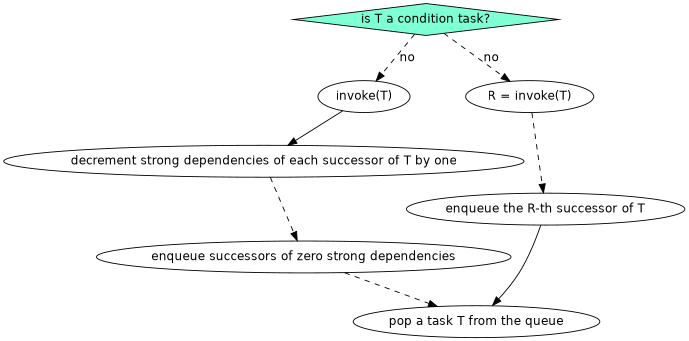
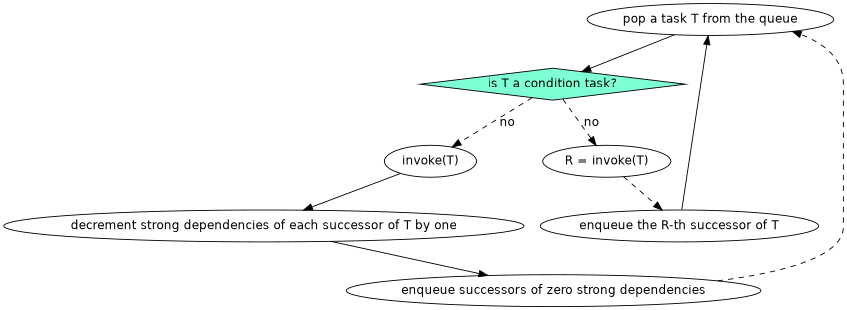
  digraph {
    fontname="DejaVu Sans"
    node [fontname="DejaVu Sans"]
    edge [fontname="DejaVu Sans"]
    n1 [label="pop a task T from the queue"]
    n2 [color=black fillcolor=aquamarine label="is T a condition task?" shape=diamond style=filled]
    n3 [label="invoke(T)"]
    n4 [label="R = invoke(T)"]
    n5 [label="decrement strong dependencies of each successor of T by one"]
    n6 [label="enqueue the R-th successor of T"]
    n7 [label="enqueue successors of zero strong dependencies"]
+   n1 -> n2
    n2 -> n3 [label=no style=dashed]
    n2 -> n4 [label=no style=dashed]
    n3 -> n5
    n4 -> n6 [style=dashed]
-   n5 -> n7 [style=dashed]
+   n5 -> n7
    n6 -> n1
    n7 -> n1 [style=dashed]
  }
